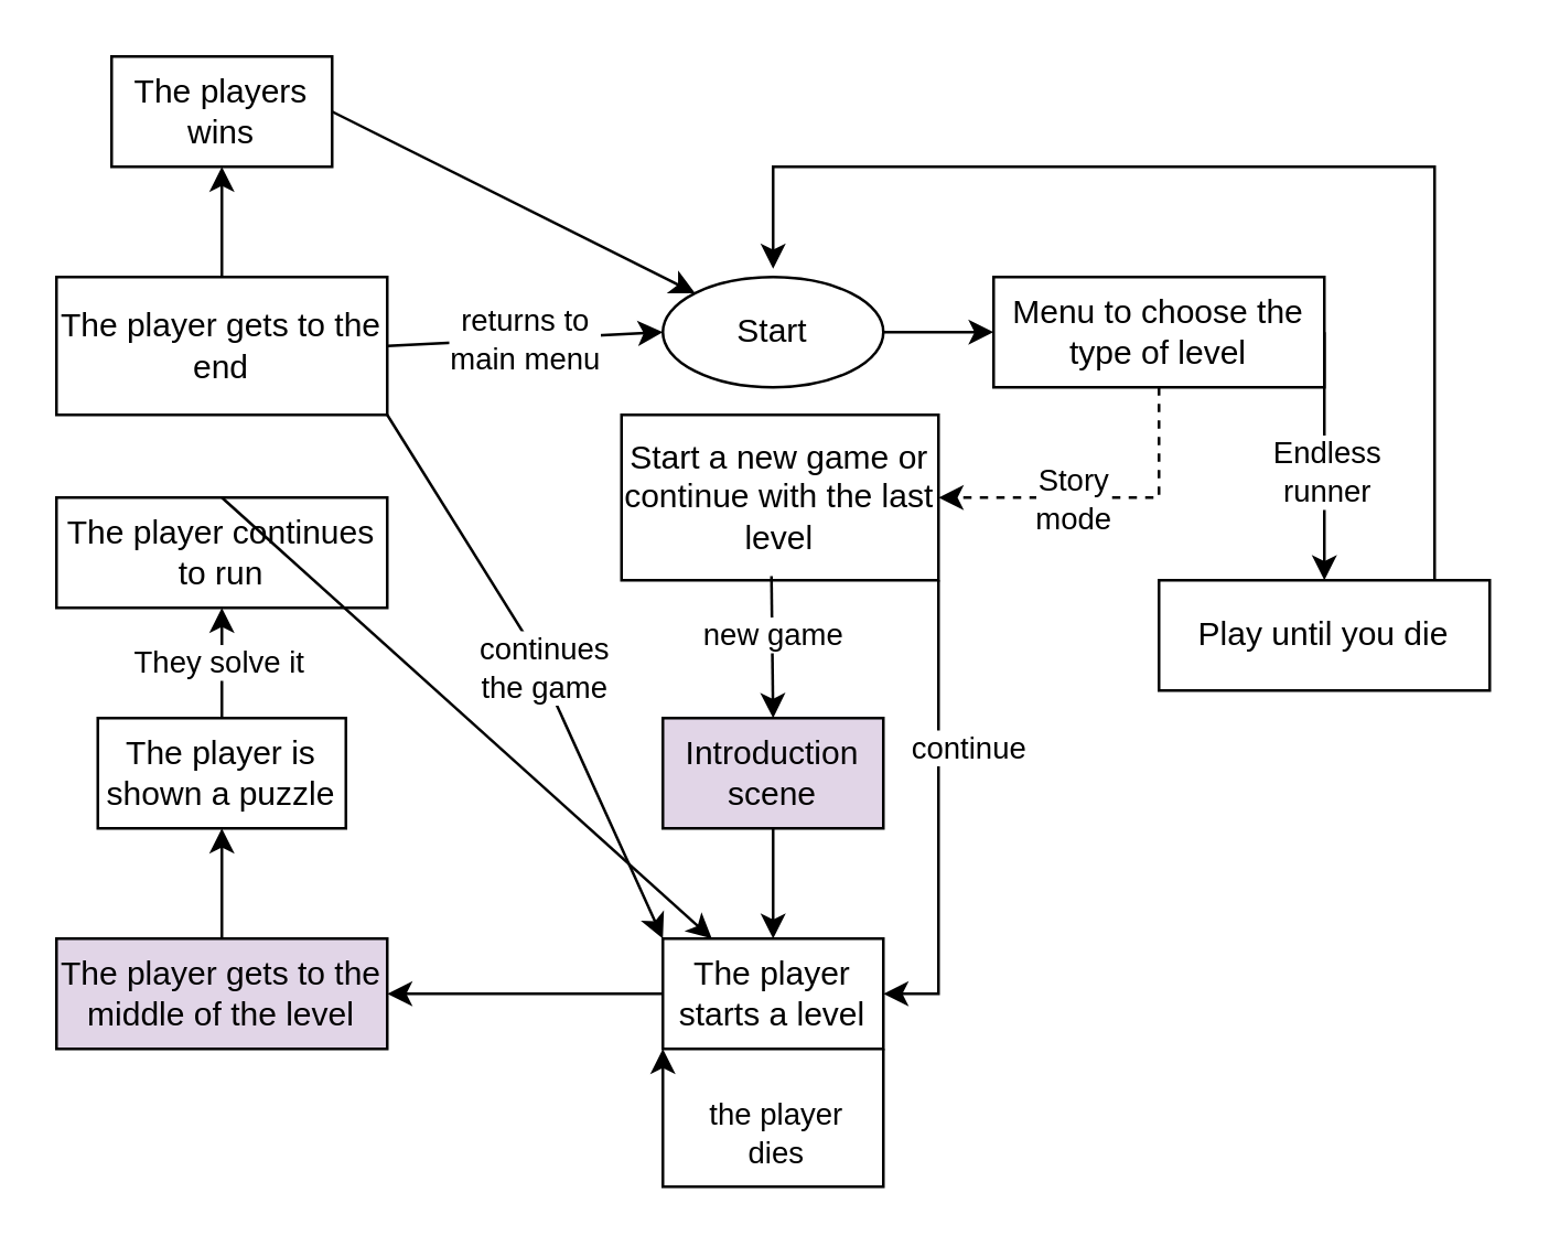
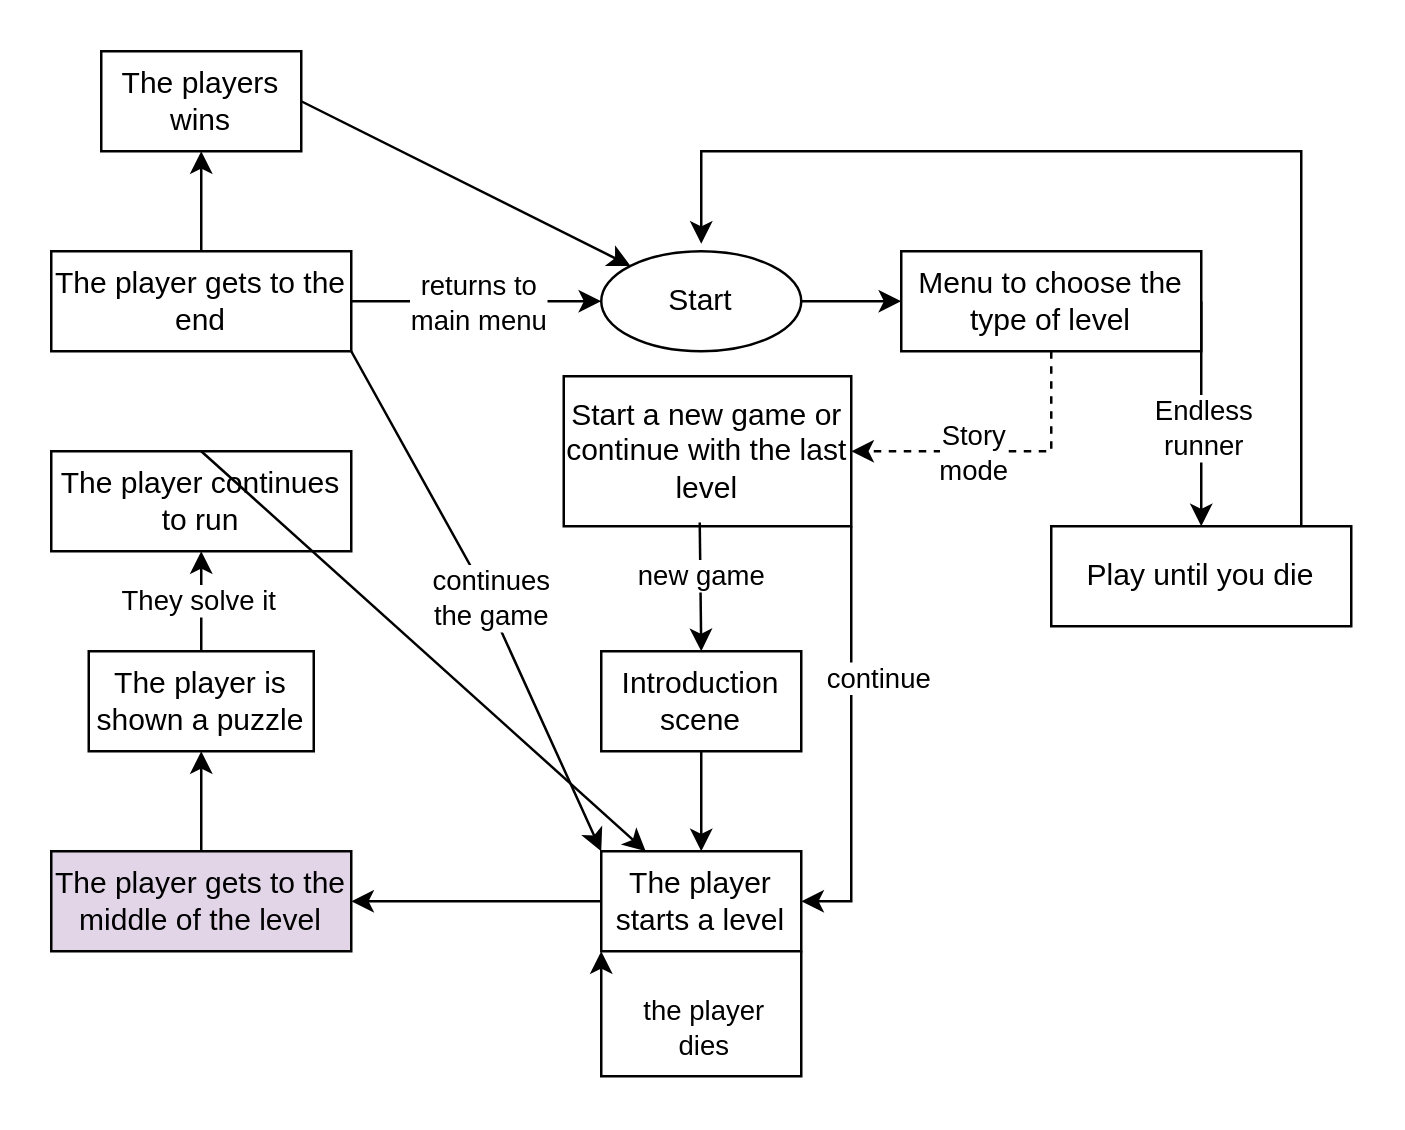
  <mxCell id="0" />
  <mxCell id="1" parent="0" />
  <mxCell id="2" value="Start" style="ellipse;whiteSpace=wrap;html=1;" vertex="1" parent="1"><mxGeometry x="240" y="100" width="80" height="40" as="geometry" /></mxCell>
  <mxCell id="3" value="" style="endArrow=classic;html=1;rounded=0;exitX=1;exitY=0.5;exitDx=0;exitDy=0;" edge="1" parent="1" source="2" target="4"><mxGeometry width="50" height="50" relative="1" as="geometry"><mxPoint x="300" y="230" as="sourcePoint" /><mxPoint x="360" y="120" as="targetPoint" /></mxGeometry></mxCell>
  <mxCell id="4" value="Menu to choose the type of level" style="rounded=0;whiteSpace=wrap;html=1;" vertex="1" parent="1"><mxGeometry x="360" y="100" width="120" height="40" as="geometry" /></mxCell>
  <mxCell id="5" value="" style="endArrow=classic;html=1;rounded=0;" edge="1" parent="1" target="7"><mxGeometry width="50" height="50" relative="1" as="geometry"><mxPoint x="480" y="120" as="sourcePoint" /><mxPoint x="320" y="180" as="targetPoint" /><Array as="points"><mxPoint x="480" y="120" /></Array></mxGeometry></mxCell>
  <mxCell id="6" value="Endless&lt;br&gt;runner" style="edgeLabel;html=1;align=center;verticalAlign=middle;resizable=0;points=[];" vertex="1" connectable="0" parent="5"><mxGeometry x="-0.05" relative="1" as="geometry"><mxPoint y="7" as="offset" /></mxGeometry></mxCell>
  <mxCell id="7" value="Play until you die" style="rounded=0;whiteSpace=wrap;html=1;" vertex="1" parent="1"><mxGeometry x="420" y="210" width="120" height="40" as="geometry" /></mxCell>
  <mxCell id="8" value="" style="endArrow=classic;html=1;rounded=0;" edge="1" parent="1"><mxGeometry width="50" height="50" relative="1" as="geometry"><mxPoint x="520" y="210" as="sourcePoint" /><mxPoint x="280" y="97" as="targetPoint" /><Array as="points"><mxPoint x="520" y="60" /><mxPoint x="280" y="60" /></Array></mxGeometry></mxCell>
  <mxCell id="9" value="Start a new game or continue with the last level" style="rounded=0;whiteSpace=wrap;html=1;" vertex="1" parent="1"><mxGeometry x="225" y="150" width="115" height="60" as="geometry" /></mxCell>
  <mxCell id="10" value="" style="endArrow=classic;html=1;rounded=0;exitX=0.5;exitY=1;exitDx=0;exitDy=0;entryX=1;entryY=0.5;entryDx=0;entryDy=0;dashed=1;" edge="1" parent="1" source="4" target="9"><mxGeometry width="50" height="50" relative="1" as="geometry"><mxPoint x="380" y="230" as="sourcePoint" /><mxPoint x="430" y="180" as="targetPoint" /><Array as="points"><mxPoint x="420" y="180" /></Array></mxGeometry></mxCell>
  <mxCell id="11" value="Story&lt;br&gt;mode" style="edgeLabel;html=1;align=center;verticalAlign=middle;resizable=0;points=[];" vertex="1" connectable="0" parent="10"><mxGeometry x="0.198" relative="1" as="geometry"><mxPoint as="offset" /></mxGeometry></mxCell>
  <mxCell id="12" value="" style="endArrow=classic;html=1;rounded=0;exitX=0.473;exitY=0.975;exitDx=0;exitDy=0;exitPerimeter=0;" edge="1" parent="1" source="9"><mxGeometry width="50" height="50" relative="1" as="geometry"><mxPoint x="290" y="220" as="sourcePoint" /><mxPoint x="280" y="260" as="targetPoint" /></mxGeometry></mxCell>
  <mxCell id="13" value="new game" style="edgeLabel;html=1;align=center;verticalAlign=middle;resizable=0;points=[];" vertex="1" connectable="0" parent="12"><mxGeometry x="0.258" relative="1" as="geometry"><mxPoint y="-11" as="offset" /></mxGeometry></mxCell>
- <mxCell id="14" value="Introduction &lt;br&gt;scene" style="rounded=0;whiteSpace=wrap;html=1;fillColor=#e1d5e7;" vertex="1" parent="1"><mxGeometry x="240" y="260" width="80" height="40" as="geometry" /></mxCell>
+ <mxCell id="14" value="Introduction &lt;br&gt;scene" style="rounded=0;whiteSpace=wrap;html=1;" vertex="1" parent="1"><mxGeometry x="240" y="260" width="80" height="40" as="geometry" /></mxCell>
  <mxCell id="15" value="" style="endArrow=classic;html=1;rounded=0;exitX=0.5;exitY=1;exitDx=0;exitDy=0;" edge="1" parent="1" source="14"><mxGeometry width="50" height="50" relative="1" as="geometry"><mxPoint x="280" y="340" as="sourcePoint" /><mxPoint x="280" y="340" as="targetPoint" /></mxGeometry></mxCell>
  <mxCell id="16" value="The player starts a level" style="rounded=0;whiteSpace=wrap;html=1;" vertex="1" parent="1"><mxGeometry x="240" y="340" width="80" height="40" as="geometry" /></mxCell>
  <mxCell id="17" value="" style="endArrow=classic;html=1;rounded=0;exitX=1;exitY=1;exitDx=0;exitDy=0;entryX=1;entryY=0.5;entryDx=0;entryDy=0;" edge="1" parent="1" source="9" target="16"><mxGeometry width="50" height="50" relative="1" as="geometry"><mxPoint x="360" y="300" as="sourcePoint" /><mxPoint x="350" y="360" as="targetPoint" /><Array as="points"><mxPoint x="340" y="360" /></Array></mxGeometry></mxCell>
  <mxCell id="18" value="continue" style="edgeLabel;html=1;align=center;verticalAlign=middle;resizable=0;points=[];" vertex="1" connectable="0" parent="17"><mxGeometry x="-0.407" y="-1" relative="1" as="geometry"><mxPoint x="11" y="10" as="offset" /></mxGeometry></mxCell>
  <mxCell id="19" value="" style="endArrow=classic;html=1;rounded=0;exitX=0;exitY=0.5;exitDx=0;exitDy=0;entryX=1;entryY=0.5;entryDx=0;entryDy=0;" edge="1" parent="1" source="16" target="20"><mxGeometry width="50" height="50" relative="1" as="geometry"><mxPoint x="160" y="310" as="sourcePoint" /><mxPoint x="200" y="360" as="targetPoint" /></mxGeometry></mxCell>
  <mxCell id="20" value="The player gets to the middle of the level" style="rounded=0;whiteSpace=wrap;html=1;fillColor=#e1d5e7;" vertex="1" parent="1"><mxGeometry x="20" y="340" width="120" height="40" as="geometry" /></mxCell>
  <mxCell id="21" value="" style="endArrow=classic;html=1;rounded=0;exitX=0.5;exitY=0;exitDx=0;exitDy=0;" edge="1" parent="1" source="20" target="22"><mxGeometry width="50" height="50" relative="1" as="geometry"><mxPoint x="160" y="310" as="sourcePoint" /><mxPoint x="140" y="300" as="targetPoint" /></mxGeometry></mxCell>
  <mxCell id="22" value="The player is shown a puzzle" style="rounded=0;whiteSpace=wrap;html=1;" vertex="1" parent="1"><mxGeometry x="35" y="260" width="90" height="40" as="geometry" /></mxCell>
  <mxCell id="23" value="" style="endArrow=classic;html=1;rounded=0;exitX=0.5;exitY=0;exitDx=0;exitDy=0;" edge="1" parent="1" source="22" target="25"><mxGeometry width="50" height="50" relative="1" as="geometry"><mxPoint x="170" y="250" as="sourcePoint" /><mxPoint x="140" y="220" as="targetPoint" /></mxGeometry></mxCell>
  <mxCell id="24" value="They solve it" style="edgeLabel;html=1;align=center;verticalAlign=middle;resizable=0;points=[];" vertex="1" connectable="0" parent="23"><mxGeometry x="0.054" y="2" relative="1" as="geometry"><mxPoint as="offset" /></mxGeometry></mxCell>
  <mxCell id="25" value="The player continues to run" style="rounded=0;whiteSpace=wrap;html=1;" vertex="1" parent="1"><mxGeometry x="20" y="180" width="120" height="40" as="geometry" /></mxCell>
  <mxCell id="26" value="" style="endArrow=classic;html=1;rounded=0;exitX=0.5;exitY=0;exitDx=0;exitDy=0;" edge="1" parent="1" source="25" target="16"><mxGeometry width="50" height="50" relative="1" as="geometry"><mxPoint x="180" y="180" as="sourcePoint" /><mxPoint x="140" y="140" as="targetPoint" /></mxGeometry></mxCell>
- <mxCell id="27" value="The player gets to the end" style="rounded=0;whiteSpace=wrap;html=1;" vertex="1" parent="1"><mxGeometry x="20" y="100" width="120" height="50" as="geometry" /></mxCell>
+ <mxCell id="27" value="The player gets to the end" style="rounded=0;whiteSpace=wrap;html=1;" vertex="1" parent="1"><mxGeometry x="20" y="100" width="120" height="40" as="geometry" /></mxCell>
  <mxCell id="28" value="" style="endArrow=classic;html=1;rounded=0;exitX=1;exitY=1;exitDx=0;exitDy=0;entryX=0;entryY=0;entryDx=0;entryDy=0;" edge="1" parent="1" source="27" target="16"><mxGeometry width="50" height="50" relative="1" as="geometry"><mxPoint x="200" y="240" as="sourcePoint" /><mxPoint x="250" y="190" as="targetPoint" /><Array as="points"><mxPoint x="190" y="230" /></Array></mxGeometry></mxCell>
  <mxCell id="29" value="continues&lt;br&gt;the game" style="edgeLabel;html=1;align=center;verticalAlign=middle;resizable=0;points=[];" vertex="1" connectable="0" parent="28"><mxGeometry x="0.051" y="1" relative="1" as="geometry"><mxPoint x="-2" y="-5" as="offset" /></mxGeometry></mxCell>
  <mxCell id="30" value="" style="endArrow=classic;html=1;rounded=0;exitX=1;exitY=0.5;exitDx=0;exitDy=0;entryX=0;entryY=0.5;entryDx=0;entryDy=0;" edge="1" parent="1" source="27" target="2"><mxGeometry width="50" height="50" relative="1" as="geometry"><mxPoint x="170" y="120" as="sourcePoint" /><mxPoint x="220" y="70" as="targetPoint" /></mxGeometry></mxCell>
  <mxCell id="31" value="returns to&lt;br&gt;main menu" style="edgeLabel;html=1;align=center;verticalAlign=middle;resizable=0;points=[];" vertex="1" connectable="0" parent="30"><mxGeometry x="0.087" relative="1" as="geometry"><mxPoint x="-4" as="offset" /></mxGeometry></mxCell>
  <mxCell id="32" value="" style="endArrow=classic;html=1;rounded=0;exitX=0.5;exitY=0;exitDx=0;exitDy=0;entryX=0.5;entryY=1;entryDx=0;entryDy=0;" edge="1" parent="1" source="27" target="33"><mxGeometry width="50" height="50" relative="1" as="geometry"><mxPoint x="160" y="120" as="sourcePoint" /><mxPoint x="80" y="90" as="targetPoint" /></mxGeometry></mxCell>
  <mxCell id="33" value="The players wins" style="rounded=0;whiteSpace=wrap;html=1;" vertex="1" parent="1"><mxGeometry x="40" y="20" width="80" height="40" as="geometry" /></mxCell>
  <mxCell id="34" value="" style="endArrow=classic;html=1;rounded=0;exitX=1;exitY=0.5;exitDx=0;exitDy=0;" edge="1" parent="1" source="33" target="2"><mxGeometry width="50" height="50" relative="1" as="geometry"><mxPoint x="160" y="120" as="sourcePoint" /><mxPoint x="210" y="70" as="targetPoint" /></mxGeometry></mxCell>
  <mxCell id="35" value="" style="endArrow=classic;html=1;rounded=0;exitX=1;exitY=1;exitDx=0;exitDy=0;entryX=0;entryY=1;entryDx=0;entryDy=0;" edge="1" parent="1" source="16" target="16"><mxGeometry width="50" height="50" relative="1" as="geometry"><mxPoint x="304.68" y="380" as="sourcePoint" /><mxPoint x="200" y="430" as="targetPoint" /><Array as="points"><mxPoint x="320" y="430" /><mxPoint x="240" y="430" /></Array></mxGeometry></mxCell>
  <mxCell id="36" value="the player&lt;br&gt;dies" style="edgeLabel;html=1;align=center;verticalAlign=middle;resizable=0;points=[];" vertex="1" connectable="0" parent="35"><mxGeometry x="-0.378" y="2" relative="1" as="geometry"><mxPoint x="-34" y="-22" as="offset" /></mxGeometry></mxCell>
